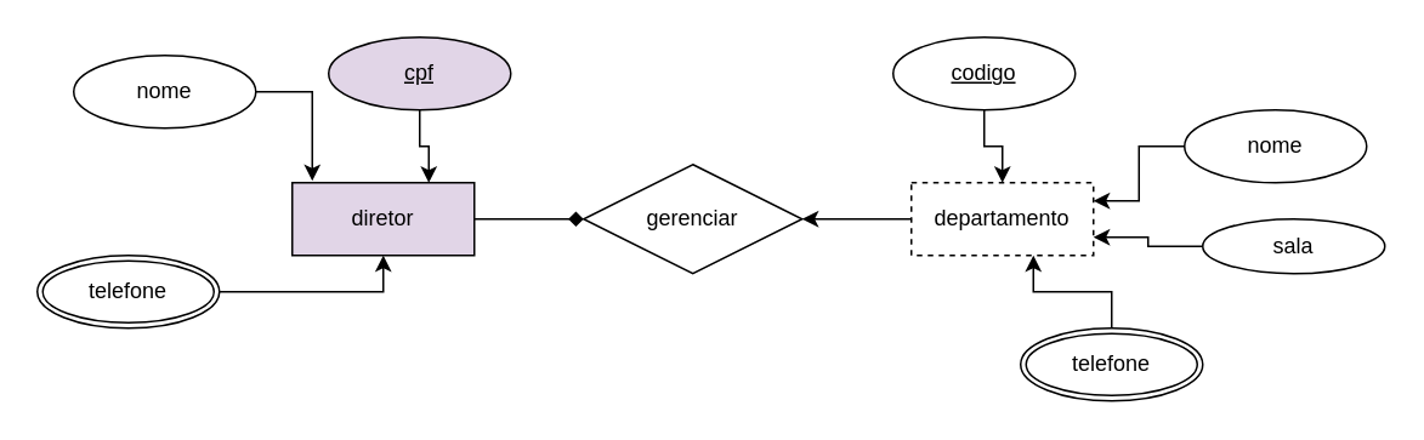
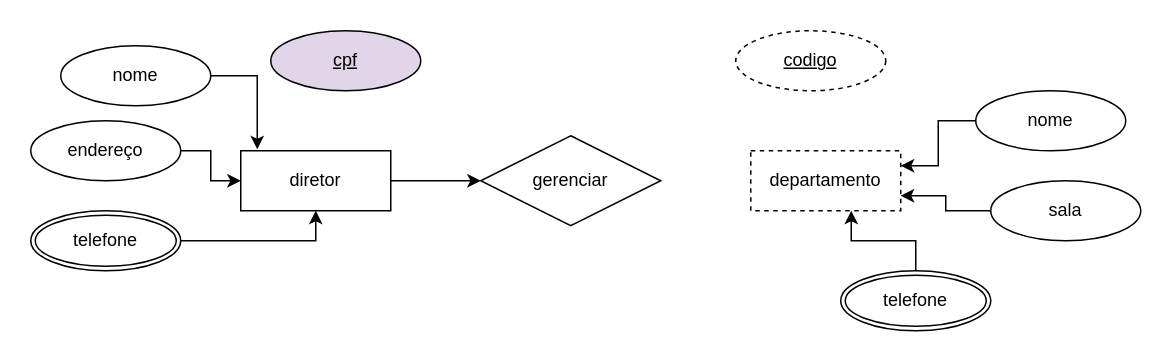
  <mxCell id="0" />
  <mxCell id="1" parent="0" />
- <mxCell id="2" style="edgeStyle=orthogonalEdgeStyle;rounded=0;orthogonalLoop=1;jettySize=auto;html=1;entryX=0;entryY=0.5;entryDx=0;entryDy=0;endArrow=diamond;" edge="1" parent="1" source="3" target="6"><mxGeometry relative="1" as="geometry" /></mxCell>
- <mxCell id="3" value="diretor" style="whiteSpace=wrap;html=1;align=center;fillColor=#e1d5e7;" vertex="1" parent="1"><mxGeometry x="160" y="100" width="100" height="40" as="geometry" /></mxCell>
- <mxCell id="4" style="edgeStyle=orthogonalEdgeStyle;rounded=0;orthogonalLoop=1;jettySize=auto;html=1;entryX=1;entryY=0.5;entryDx=0;entryDy=0;" edge="1" parent="1" source="5" target="6"><mxGeometry relative="1" as="geometry" /></mxCell>
+ <mxCell id="2" style="edgeStyle=orthogonalEdgeStyle;rounded=0;orthogonalLoop=1;jettySize=auto;html=1;entryX=0;entryY=0.5;entryDx=0;entryDy=0;" edge="1" parent="1" source="3" target="6"><mxGeometry relative="1" as="geometry" /></mxCell>
+ <mxCell id="3" value="diretor" style="whiteSpace=wrap;html=1;align=center;" vertex="1" parent="1"><mxGeometry x="160" y="100" width="100" height="40" as="geometry" /></mxCell>
  <mxCell id="5" value="departamento" style="whiteSpace=wrap;html=1;align=center;dashed=1;" vertex="1" parent="1"><mxGeometry x="500" y="100" width="100" height="40" as="geometry" /></mxCell>
  <mxCell id="6" value="gerenciar" style="shape=rhombus;perimeter=rhombusPerimeter;whiteSpace=wrap;html=1;align=center;" vertex="1" parent="1"><mxGeometry x="320" y="90" width="120" height="60" as="geometry" /></mxCell>
+ <mxCell id="7" style="edgeStyle=orthogonalEdgeStyle;rounded=0;orthogonalLoop=1;jettySize=auto;html=1;entryX=0;entryY=0.5;entryDx=0;entryDy=0;" edge="1" parent="1" source="8" target="3"><mxGeometry relative="1" as="geometry" /></mxCell>
+ <mxCell id="8" value="endereço" style="ellipse;whiteSpace=wrap;html=1;align=center;" vertex="1" parent="1"><mxGeometry x="20" y="80" width="100" height="40" as="geometry" /></mxCell>
  <mxCell id="9" value="nome" style="ellipse;whiteSpace=wrap;html=1;align=center;" vertex="1" parent="1"><mxGeometry x="40" y="30" width="100" height="40" as="geometry" /></mxCell>
- <mxCell id="10" style="edgeStyle=orthogonalEdgeStyle;rounded=0;orthogonalLoop=1;jettySize=auto;html=1;entryX=0.75;entryY=0;entryDx=0;entryDy=0;" edge="1" parent="1" source="11" target="3"><mxGeometry relative="1" as="geometry" /></mxCell>
  <mxCell id="11" value="cpf" style="ellipse;whiteSpace=wrap;html=1;align=center;fontStyle=4;fillColor=#e1d5e7;" vertex="1" parent="1"><mxGeometry x="180" y="20" width="100" height="40" as="geometry" /></mxCell>
  <mxCell id="12" style="edgeStyle=orthogonalEdgeStyle;rounded=0;orthogonalLoop=1;jettySize=auto;html=1;entryX=0.5;entryY=1;entryDx=0;entryDy=0;" edge="1" parent="1" source="13" target="3"><mxGeometry relative="1" as="geometry" /></mxCell>
  <mxCell id="13" value="telefone" style="ellipse;shape=doubleEllipse;margin=3;whiteSpace=wrap;html=1;align=center;" vertex="1" parent="1"><mxGeometry x="20" y="140" width="100" height="40" as="geometry" /></mxCell>
  <mxCell id="14" style="edgeStyle=orthogonalEdgeStyle;rounded=0;orthogonalLoop=1;jettySize=auto;html=1;entryX=0.11;entryY=-0.025;entryDx=0;entryDy=0;entryPerimeter=0;" edge="1" parent="1" source="9" target="3"><mxGeometry relative="1" as="geometry" /></mxCell>
  <mxCell id="15" value="telefone" style="ellipse;shape=doubleEllipse;margin=3;whiteSpace=wrap;html=1;align=center;" vertex="1" parent="1"><mxGeometry x="560" y="180" width="100" height="40" as="geometry" /></mxCell>
  <mxCell id="16" style="edgeStyle=orthogonalEdgeStyle;rounded=0;orthogonalLoop=1;jettySize=auto;html=1;entryX=0.67;entryY=1;entryDx=0;entryDy=0;entryPerimeter=0;" edge="1" parent="1" source="15" target="5"><mxGeometry relative="1" as="geometry" /></mxCell>
- <mxCell id="17" style="edgeStyle=orthogonalEdgeStyle;rounded=0;orthogonalLoop=1;jettySize=auto;html=1;entryX=0.5;entryY=0;entryDx=0;entryDy=0;" edge="1" parent="1" source="18" target="5"><mxGeometry relative="1" as="geometry" /></mxCell>
- <mxCell id="18" value="codigo" style="ellipse;whiteSpace=wrap;html=1;align=center;fontStyle=4;" vertex="1" parent="1"><mxGeometry x="490" y="20" width="100" height="40" as="geometry" /></mxCell>
+ <mxCell id="18" value="codigo" style="ellipse;whiteSpace=wrap;html=1;align=center;fontStyle=4;dashed=1;" vertex="1" parent="1"><mxGeometry x="490" y="20" width="100" height="40" as="geometry" /></mxCell>
  <mxCell id="19" style="edgeStyle=orthogonalEdgeStyle;rounded=0;orthogonalLoop=1;jettySize=auto;html=1;entryX=1;entryY=0.25;entryDx=0;entryDy=0;" edge="1" parent="1" source="20" target="5"><mxGeometry relative="1" as="geometry"><mxPoint x="660" y="110" as="targetPoint" /></mxGeometry></mxCell>
  <mxCell id="20" value="nome" style="ellipse;whiteSpace=wrap;html=1;align=center;" vertex="1" parent="1"><mxGeometry x="650" y="60" width="100" height="40" as="geometry" /></mxCell>
  <mxCell id="21" style="edgeStyle=orthogonalEdgeStyle;rounded=0;orthogonalLoop=1;jettySize=auto;html=1;entryX=1;entryY=0.75;entryDx=0;entryDy=0;" edge="1" parent="1" source="22" target="5"><mxGeometry relative="1" as="geometry" /></mxCell>
- <mxCell id="22" value="sala" style="ellipse;whiteSpace=wrap;html=1;align=center;" vertex="1" parent="1"><mxGeometry x="660" y="120" width="100" height="30" as="geometry" /></mxCell>
+ <mxCell id="22" value="sala" style="ellipse;whiteSpace=wrap;html=1;align=center;" vertex="1" parent="1"><mxGeometry x="660" y="120" width="100" height="40" as="geometry" /></mxCell>
